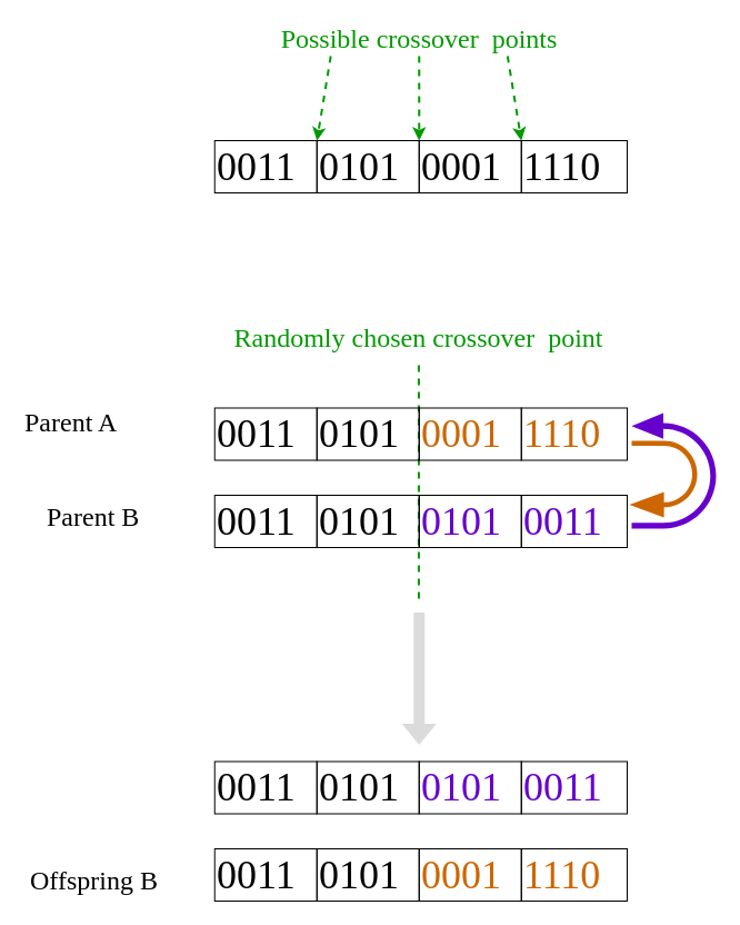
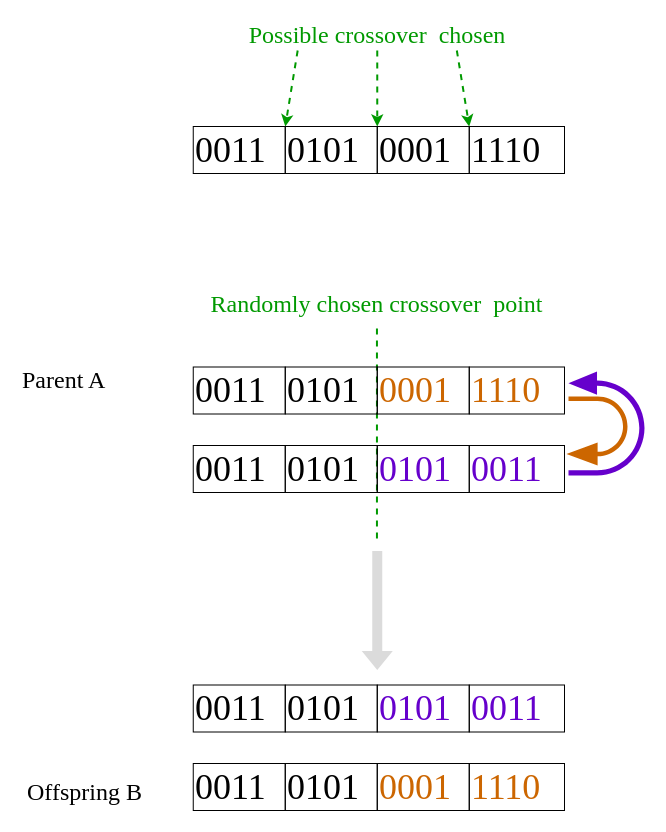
  <mxCell id="0" />
  <mxCell id="1" parent="0" />
  <mxCell id="2" value="&lt;font style=&quot;font-size: 36px;&quot; face=&quot;Verdana&quot;&gt;0011&lt;/font&gt;" style="text;html=1;strokeColor=default;fillColor=none;align=left;verticalAlign=middle;whiteSpace=wrap;rounded=0;" parent="1" vertex="1"><mxGeometry x="192.75" y="126" width="92" height="47" as="geometry" /></mxCell>
  <mxCell id="3" value="" style="endArrow=classic;html=1;rounded=0;entryX=1;entryY=0;entryDx=0;entryDy=0;strokeColor=#009900;exitX=0.25;exitY=1;exitDx=0;exitDy=0;dashed=1;strokeWidth=2;" parent="1" source="4" target="2" edge="1"><mxGeometry width="50" height="50" relative="1" as="geometry"><mxPoint x="303.5" y="50" as="sourcePoint" /><mxPoint x="443.5" y="110" as="targetPoint" /><Array as="points" /></mxGeometry></mxCell>
- <mxCell id="4" value="&lt;font style=&quot;font-size: 24px;&quot; face=&quot;Verdana&quot;&gt;Possible crossover&amp;nbsp; points&lt;/font&gt;" style="text;html=1;strokeColor=none;fillColor=none;align=center;verticalAlign=middle;whiteSpace=wrap;rounded=0;fontColor=#009900;" parent="1" vertex="1"><mxGeometry x="217.61" y="20" width="318.28" height="30" as="geometry" /></mxCell>
+ <mxCell id="4" value="&lt;font style=&quot;font-size: 24px;&quot; face=&quot;Verdana&quot;&gt;Possible crossover&amp;nbsp; chosen&lt;/font&gt;" style="text;html=1;strokeColor=none;fillColor=none;align=center;verticalAlign=middle;whiteSpace=wrap;rounded=0;fontColor=#009900;" parent="1" vertex="1"><mxGeometry x="217.61" y="20" width="318.28" height="30" as="geometry" /></mxCell>
  <mxCell id="5" value="" style="endArrow=classic;html=1;rounded=0;entryX=0;entryY=0;entryDx=0;entryDy=0;strokeColor=#009900;dashed=1;strokeWidth=2;" parent="1" source="4" target="14" edge="1"><mxGeometry width="50" height="50" relative="1" as="geometry"><mxPoint x="336.5" y="60" as="sourcePoint" /><mxPoint x="376.5" y="90" as="targetPoint" /></mxGeometry></mxCell>
  <mxCell id="6" value="" style="endArrow=classic;html=1;rounded=0;entryX=0;entryY=0;entryDx=0;entryDy=0;strokeColor=#009900;exitX=0.75;exitY=1;exitDx=0;exitDy=0;dashed=1;strokeWidth=2;" parent="1" source="4" target="15" edge="1"><mxGeometry width="50" height="50" relative="1" as="geometry"><mxPoint x="346.5" y="70" as="sourcePoint" /><mxPoint x="553.5" y="90" as="targetPoint" /><Array as="points" /></mxGeometry></mxCell>
  <mxCell id="7" value="" style="endArrow=none;dashed=1;html=1;rounded=0;strokeWidth=2;strokeColor=#009900;" parent="1" edge="1"><mxGeometry width="50" height="50" relative="1" as="geometry"><mxPoint x="376.45" y="538" as="sourcePoint" /><mxPoint x="376.45" y="323" as="targetPoint" /></mxGeometry></mxCell>
  <mxCell id="8" value="" style="html=1;shadow=0;dashed=0;align=center;verticalAlign=middle;shape=mxgraph.arrows2.uTurnArrow;dy=2.59;arrowHead=23.28;dx2=28.6;direction=east;flipH=1;strokeColor=none;fillColor=#6600CC;gradientColor=none;" parent="1" vertex="1"><mxGeometry x="568" y="371" width="76" height="104" as="geometry" /></mxCell>
  <mxCell id="9" value="Parent A" style="text;html=1;strokeColor=none;fillColor=none;align=left;verticalAlign=middle;whiteSpace=wrap;rounded=0;fontFamily=Verdana;fontSize=24;" parent="1" vertex="1"><mxGeometry x="20" y="365" width="129" height="30" as="geometry" /></mxCell>
- <mxCell id="10" value="Parent B" style="text;html=1;strokeColor=none;fillColor=none;align=left;verticalAlign=middle;whiteSpace=wrap;rounded=0;fontFamily=Verdana;fontSize=24;" parent="1" vertex="1"><mxGeometry x="40" y="450" width="119" height="30" as="geometry" /></mxCell>
  <mxCell id="11" value="" style="shape=flexArrow;endArrow=classic;html=1;rounded=0;fillColor=#DBDBDB;strokeColor=none;" parent="1" edge="1"><mxGeometry width="50" height="50" relative="1" as="geometry"><mxPoint x="376.75" y="550" as="sourcePoint" /><mxPoint x="376.75" y="670" as="targetPoint" /></mxGeometry></mxCell>
  <mxCell id="12" value="&lt;font style=&quot;font-size: 24px;&quot; face=&quot;Verdana&quot;&gt;Randomly chosen crossover&amp;nbsp; point&lt;/font&gt;" style="text;html=1;strokeColor=none;fillColor=none;align=center;verticalAlign=middle;whiteSpace=wrap;rounded=0;fontColor=#009900;" parent="1" vertex="1"><mxGeometry x="149.05" y="289" width="455.39" height="30" as="geometry" /></mxCell>
  <mxCell id="13" value="&lt;font style=&quot;font-size: 36px;&quot; face=&quot;Verdana&quot;&gt;0101&lt;/font&gt;" style="text;html=1;strokeColor=default;fillColor=none;align=left;verticalAlign=middle;whiteSpace=wrap;rounded=0;" parent="1" vertex="1"><mxGeometry x="284.75" y="126" width="92" height="47" as="geometry" /></mxCell>
  <mxCell id="14" value="&lt;font style=&quot;font-size: 36px;&quot; face=&quot;Verdana&quot;&gt;0001&lt;/font&gt;" style="text;html=1;strokeColor=default;fillColor=none;align=left;verticalAlign=middle;whiteSpace=wrap;rounded=0;" parent="1" vertex="1"><mxGeometry x="376.75" y="126" width="92" height="47" as="geometry" /></mxCell>
  <mxCell id="15" value="&lt;font style=&quot;font-size: 36px;&quot; face=&quot;Verdana&quot;&gt;1110&lt;/font&gt;" style="text;html=1;strokeColor=default;fillColor=none;align=left;verticalAlign=middle;whiteSpace=wrap;rounded=0;" parent="1" vertex="1"><mxGeometry x="468.75" y="126" width="95.25" height="47" as="geometry" /></mxCell>
  <mxCell id="16" value="&lt;font style=&quot;font-size: 36px;&quot; face=&quot;Verdana&quot;&gt;0011&lt;/font&gt;" style="text;html=1;strokeColor=default;fillColor=none;align=left;verticalAlign=middle;whiteSpace=wrap;rounded=0;" parent="1" vertex="1"><mxGeometry x="192.75" y="366.5" width="92" height="47" as="geometry" /></mxCell>
  <mxCell id="17" value="&lt;font style=&quot;font-size: 36px;&quot; face=&quot;Verdana&quot;&gt;0101&lt;/font&gt;" style="text;html=1;strokeColor=default;fillColor=none;align=left;verticalAlign=middle;whiteSpace=wrap;rounded=0;perimeterSpacing=0;" parent="1" vertex="1"><mxGeometry x="284.75" y="366.5" width="92" height="47" as="geometry" /></mxCell>
  <mxCell id="18" value="&lt;font style=&quot;font-size: 36px;&quot; face=&quot;Verdana&quot; color=&quot;#cc6600&quot;&gt;0001&lt;/font&gt;" style="text;html=1;strokeColor=default;fillColor=none;align=left;verticalAlign=middle;whiteSpace=wrap;rounded=0;" parent="1" vertex="1"><mxGeometry x="376.75" y="366.5" width="92" height="47" as="geometry" /></mxCell>
  <mxCell id="19" value="&lt;font style=&quot;font-size: 36px;&quot; face=&quot;Verdana&quot; color=&quot;#cc6600&quot;&gt;1110&lt;/font&gt;" style="text;html=1;strokeColor=default;fillColor=none;align=left;verticalAlign=middle;whiteSpace=wrap;rounded=0;" parent="1" vertex="1"><mxGeometry x="468.75" y="366.5" width="95.25" height="47" as="geometry" /></mxCell>
  <mxCell id="20" value="&lt;font style=&quot;font-size: 36px;&quot; face=&quot;Verdana&quot;&gt;0011&lt;/font&gt;" style="text;html=1;strokeColor=default;fillColor=none;align=left;verticalAlign=middle;whiteSpace=wrap;rounded=0;" parent="1" vertex="1"><mxGeometry x="192.75" y="445" width="92" height="47" as="geometry" /></mxCell>
  <mxCell id="21" value="&lt;font style=&quot;font-size: 36px;&quot; face=&quot;Verdana&quot;&gt;0101&lt;/font&gt;" style="text;html=1;strokeColor=default;fillColor=none;align=left;verticalAlign=middle;whiteSpace=wrap;rounded=0;" parent="1" vertex="1"><mxGeometry x="284.75" y="445" width="92" height="47" as="geometry" /></mxCell>
  <mxCell id="22" value="&lt;font style=&quot;font-size: 36px;&quot; face=&quot;Verdana&quot; color=&quot;#6600cc&quot;&gt;0101&lt;/font&gt;" style="text;html=1;strokeColor=default;fillColor=none;align=left;verticalAlign=middle;whiteSpace=wrap;rounded=0;" parent="1" vertex="1"><mxGeometry x="376.75" y="445" width="92" height="47" as="geometry" /></mxCell>
  <mxCell id="23" value="&lt;font style=&quot;font-size: 36px;&quot; face=&quot;Verdana&quot; color=&quot;#6600cc&quot;&gt;0011&lt;/font&gt;" style="text;html=1;strokeColor=default;fillColor=none;align=left;verticalAlign=middle;whiteSpace=wrap;rounded=0;" parent="1" vertex="1"><mxGeometry x="468.75" y="445" width="95.25" height="47" as="geometry" /></mxCell>
  <mxCell id="24" value="" style="html=1;shadow=0;dashed=0;align=center;verticalAlign=middle;shape=mxgraph.arrows2.uTurnArrow;dy=2.23;arrowHead=22.91;dx2=31.19;direction=west;flipH=0;strokeColor=none;fillColor=#CC6600;" parent="1" vertex="1"><mxGeometry x="568" y="396" width="59" height="69" as="geometry" /></mxCell>
  <mxCell id="25" value="Offspring B" style="text;html=1;strokeColor=none;fillColor=none;align=left;verticalAlign=middle;whiteSpace=wrap;rounded=0;fontFamily=Verdana;fontSize=24;" parent="1" vertex="1"><mxGeometry x="25" y="777" width="148" height="30" as="geometry" /></mxCell>
  <mxCell id="26" value="&lt;font style=&quot;font-size: 36px;&quot; face=&quot;Verdana&quot;&gt;0011&lt;/font&gt;" style="text;html=1;strokeColor=default;fillColor=none;align=left;verticalAlign=middle;whiteSpace=wrap;rounded=0;" parent="1" vertex="1"><mxGeometry x="192.75" y="684.5" width="92" height="47" as="geometry" /></mxCell>
  <mxCell id="27" value="&lt;font style=&quot;font-size: 36px;&quot; face=&quot;Verdana&quot;&gt;0101&lt;/font&gt;" style="text;html=1;strokeColor=default;fillColor=none;align=left;verticalAlign=middle;whiteSpace=wrap;rounded=0;perimeterSpacing=0;" parent="1" vertex="1"><mxGeometry x="284.75" y="684.5" width="92" height="47" as="geometry" /></mxCell>
  <mxCell id="28" value="&lt;font style=&quot;font-size: 36px;&quot; face=&quot;Verdana&quot; color=&quot;#cc6600&quot;&gt;0001&lt;/font&gt;" style="text;html=1;strokeColor=default;fillColor=none;align=left;verticalAlign=middle;whiteSpace=wrap;rounded=0;" parent="1" vertex="1"><mxGeometry x="376.75" y="763" width="92" height="47" as="geometry" /></mxCell>
  <mxCell id="29" value="&lt;font style=&quot;font-size: 36px;&quot; face=&quot;Verdana&quot; color=&quot;#cc6600&quot;&gt;1110&lt;/font&gt;" style="text;html=1;strokeColor=default;fillColor=none;align=left;verticalAlign=middle;whiteSpace=wrap;rounded=0;" parent="1" vertex="1"><mxGeometry x="468.75" y="763" width="95.25" height="47" as="geometry" /></mxCell>
  <mxCell id="30" value="&lt;font style=&quot;font-size: 36px;&quot; face=&quot;Verdana&quot;&gt;0011&lt;/font&gt;" style="text;html=1;strokeColor=default;fillColor=none;align=left;verticalAlign=middle;whiteSpace=wrap;rounded=0;" parent="1" vertex="1"><mxGeometry x="192.75" y="763" width="92" height="47" as="geometry" /></mxCell>
  <mxCell id="31" value="&lt;font style=&quot;font-size: 36px;&quot; face=&quot;Verdana&quot;&gt;0101&lt;/font&gt;" style="text;html=1;strokeColor=default;fillColor=none;align=left;verticalAlign=middle;whiteSpace=wrap;rounded=0;" parent="1" vertex="1"><mxGeometry x="284.75" y="763" width="92" height="47" as="geometry" /></mxCell>
  <mxCell id="32" value="&lt;font style=&quot;font-size: 36px;&quot; face=&quot;Verdana&quot; color=&quot;#6600cc&quot;&gt;0101&lt;/font&gt;" style="text;html=1;strokeColor=default;fillColor=none;align=left;verticalAlign=middle;whiteSpace=wrap;rounded=0;" parent="1" vertex="1"><mxGeometry x="376.75" y="684.5" width="92" height="47" as="geometry" /></mxCell>
  <mxCell id="33" value="&lt;font style=&quot;font-size: 36px;&quot; face=&quot;Verdana&quot; color=&quot;#6600cc&quot;&gt;0011&lt;/font&gt;" style="text;html=1;strokeColor=default;fillColor=none;align=left;verticalAlign=middle;whiteSpace=wrap;rounded=0;" parent="1" vertex="1"><mxGeometry x="468.75" y="684.5" width="95.25" height="47" as="geometry" /></mxCell>
